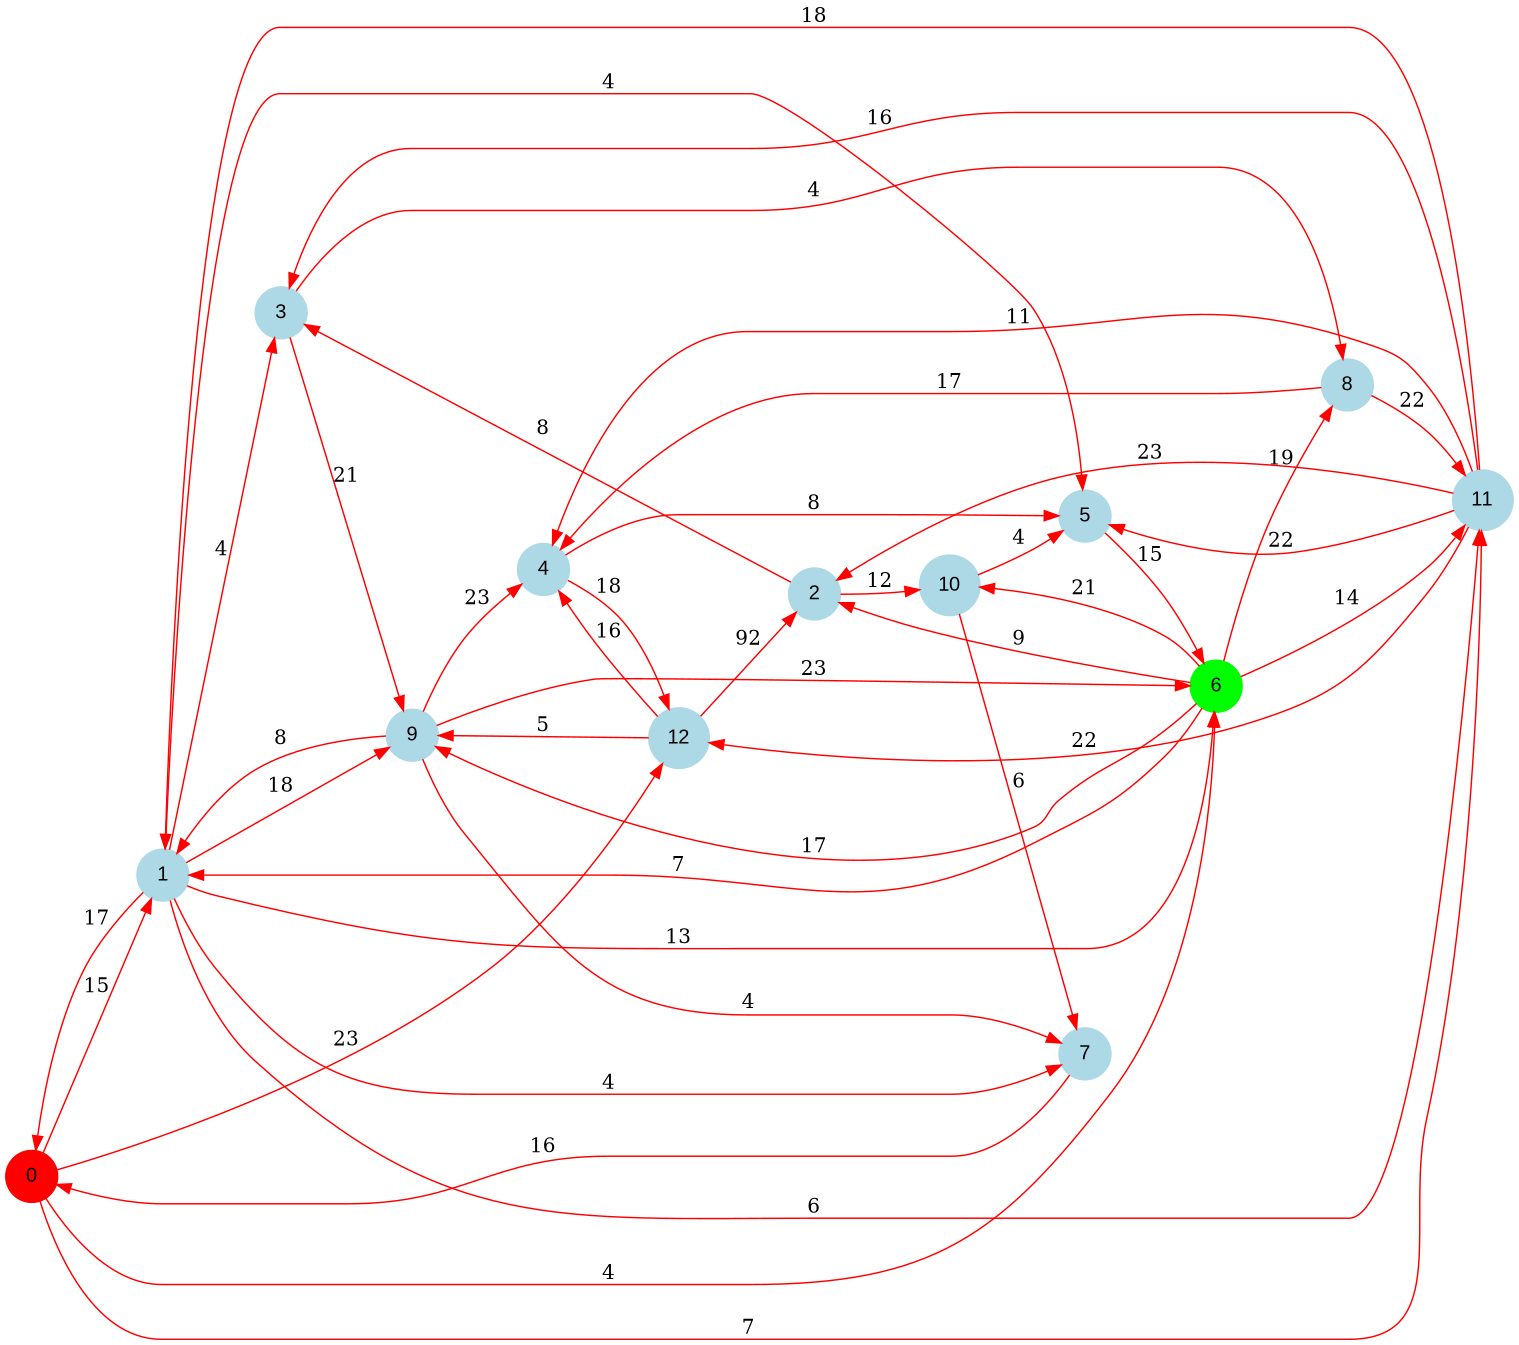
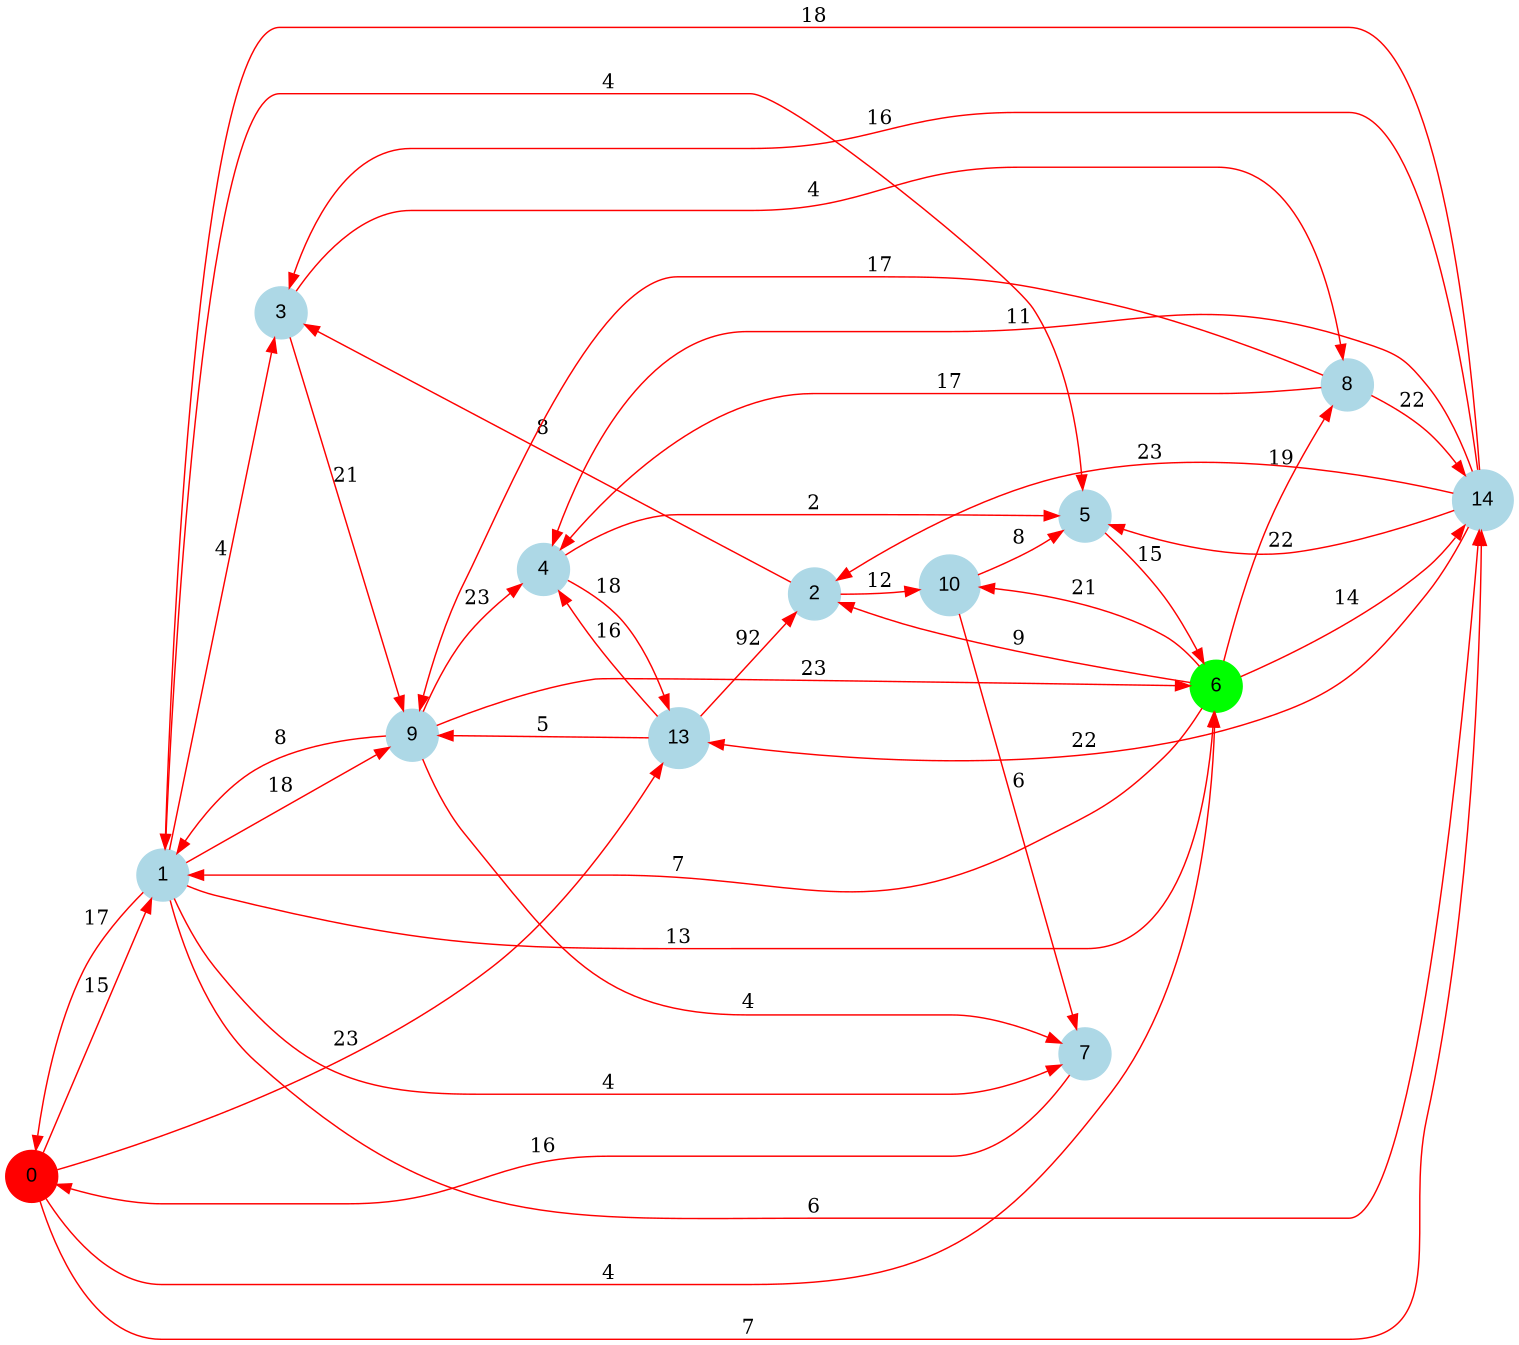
  digraph {
    rankdir=LR
    node [color=lightblue fontname=Arial shape=circle style=filled]
    edge [color=red]
    0 [color=red]
    1
    6 [color=green]
-   11
-   12
+   11 [label=14]
+   12 [label=13]
    5
    7
    9
    3
    2
    10
    8
    4
    0 -> 1 [label=15]
    0 -> 6 [label=4]
    0 -> 11 [label=7]
    0 -> 12 [label=23]
    1 -> 0 [label=17]
    1 -> 6 [label=13]
    1 -> 11 [label=6]
    1 -> 5 [label=4]
    1 -> 7 [label=4]
    1 -> 9 [label=18]
    1 -> 3 [label=4]
    6 -> 1 [label=7]
    6 -> 11 [label=14]
-   6 -> 9 [label=17]
+   8 -> 9 [label=17]
    6 -> 2 [label=9]
    6 -> 10 [label=21]
    6 -> 8 [label=19]
    11 -> 1 [label=18]
    11 -> 12 [label=22]
    11 -> 5 [label=22]
    11 -> 3 [label=16]
    11 -> 2 [label=23]
    11 -> 4 [label=11]
    12 -> 9 [label=5]
    12 -> 2 [label=92]
    12 -> 4 [label=16]
    5 -> 6 [label=15]
    7 -> 0 [label=16]
    9 -> 1 [label=8]
    9 -> 6 [label=23]
    9 -> 7 [label=4]
    9 -> 4 [label=23]
    3 -> 9 [label=21]
    3 -> 8 [label=4]
    2 -> 3 [label=8]
    2 -> 10 [label=12]
-   10 -> 5 [label=4]
+   10 -> 5 [label=8]
    10 -> 7 [label=6]
    8 -> 11 [label=22]
    8 -> 4 [label=17]
    4 -> 12 [label=18]
-   4 -> 5 [label=8]
+   4 -> 5 [label=2]
  }
